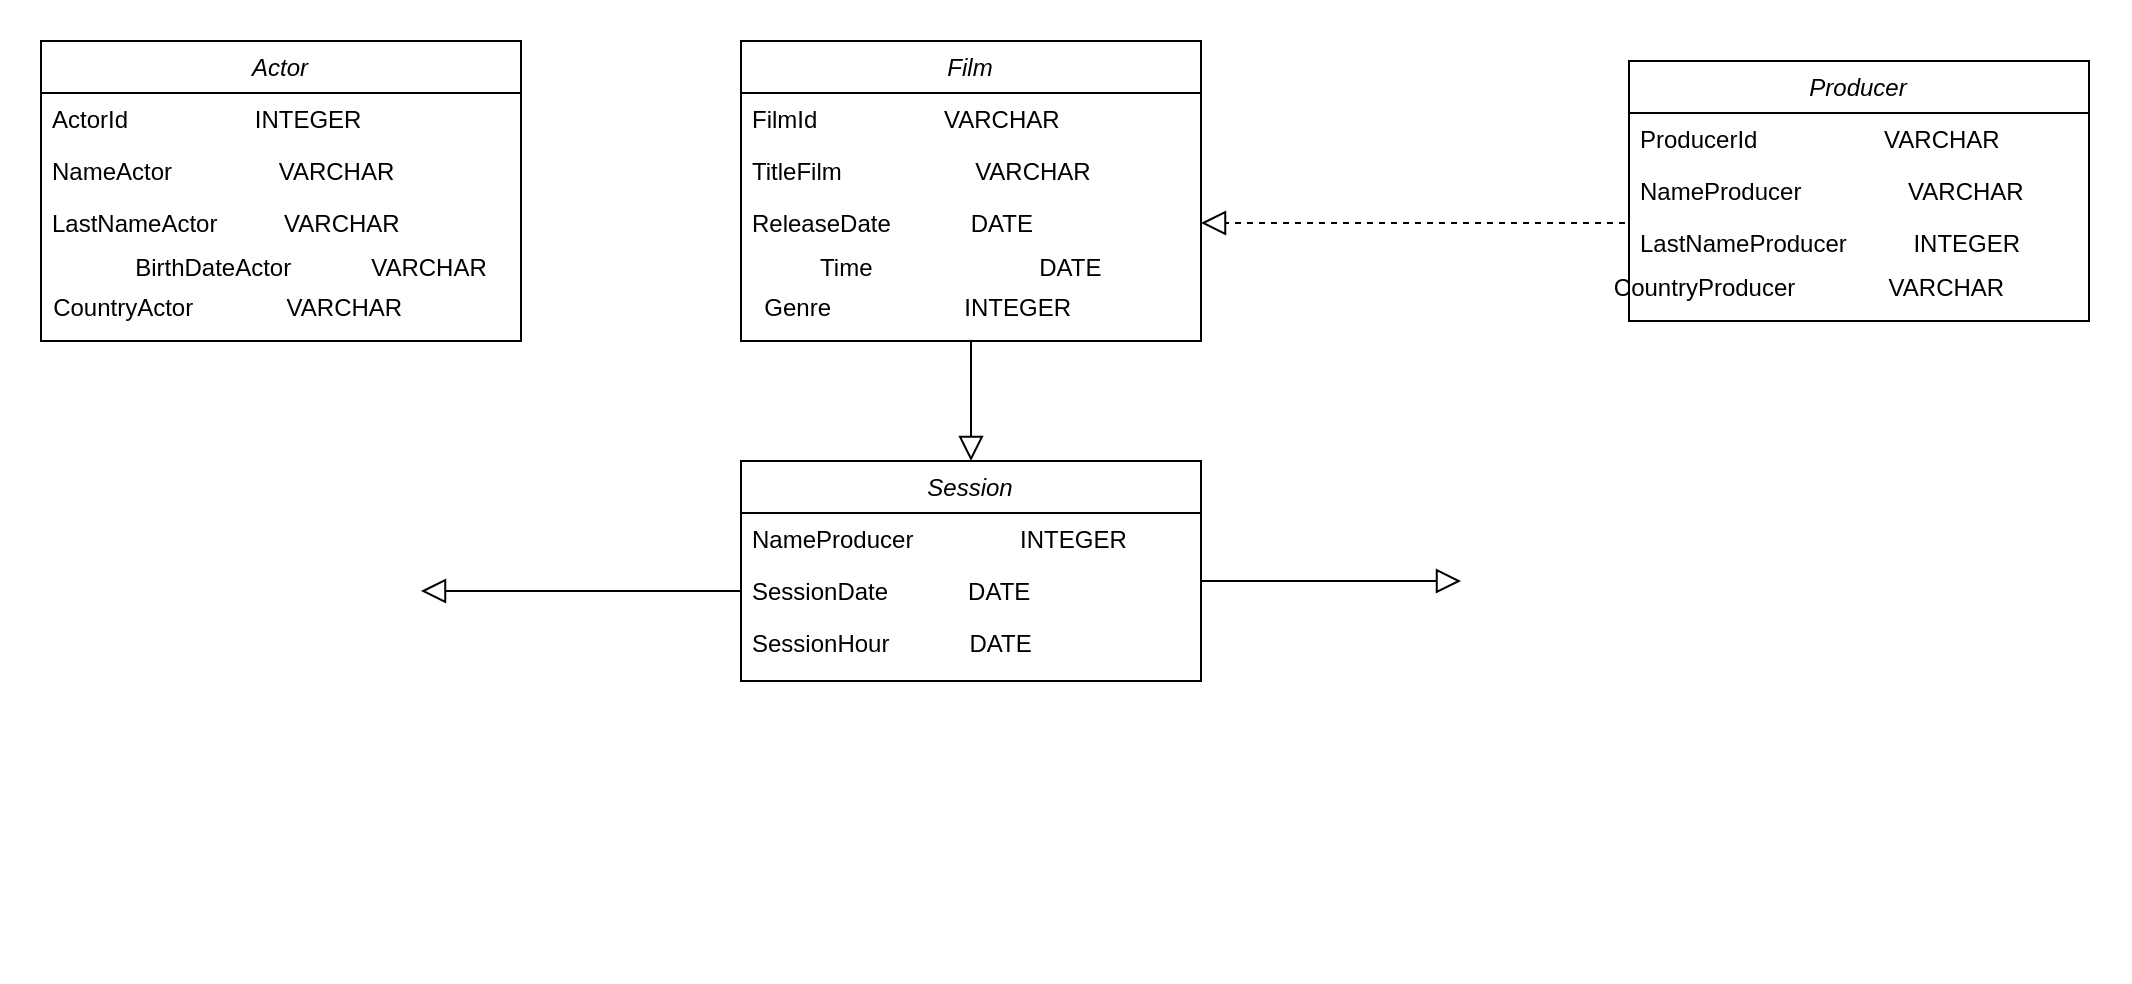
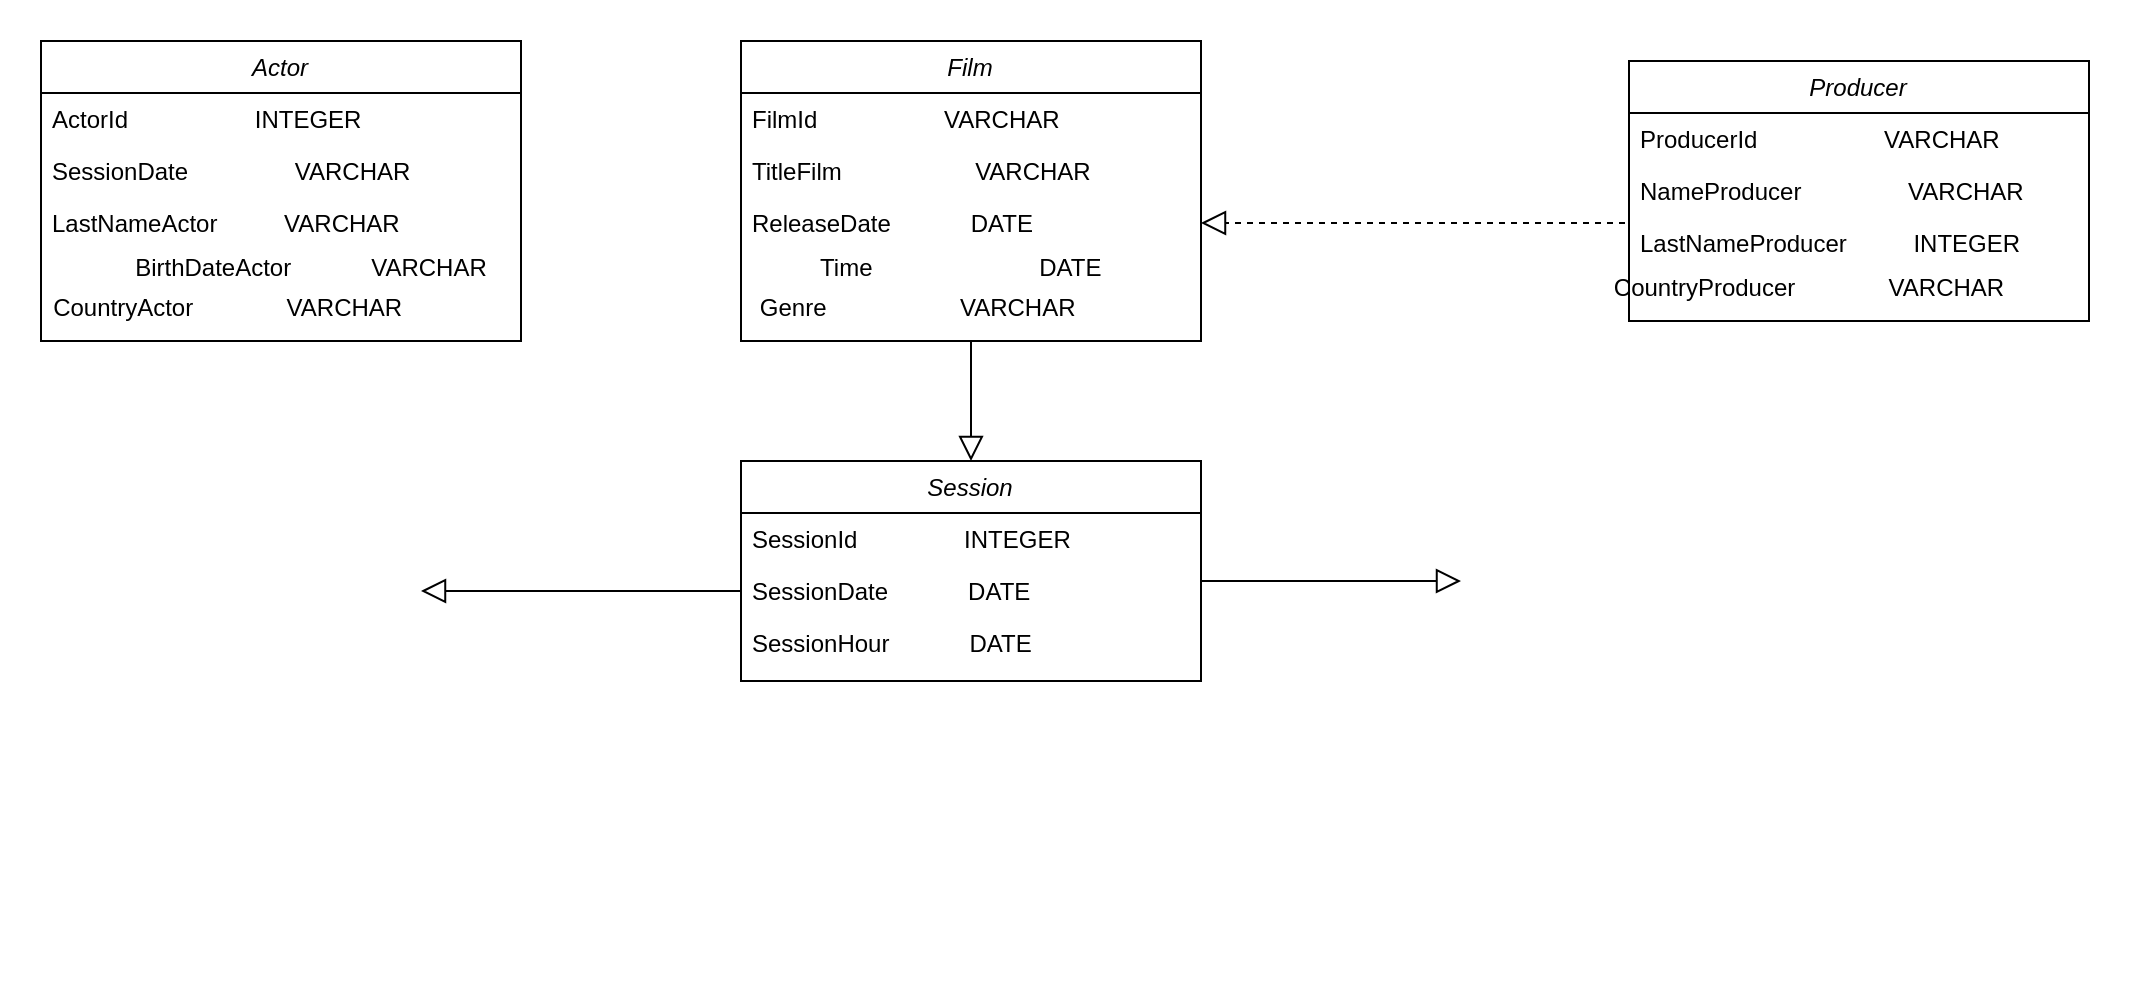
  <mxCell id="0" />
  <mxCell id="1" parent="0" />
  <mxCell id="2" value="Actor" style="swimlane;fontStyle=2;align=center;verticalAlign=top;childLayout=stackLayout;horizontal=1;startSize=26;horizontalStack=0;resizeParent=1;resizeLast=0;collapsible=1;marginBottom=0;rounded=0;shadow=0;strokeWidth=1;" parent="1" vertex="1"><mxGeometry x="20" y="20" width="240" height="150" as="geometry"><mxRectangle x="230" y="140" width="160" height="26" as="alternateBounds" /></mxGeometry></mxCell>
  <mxCell id="3" value="ActorId                   INTEGER" style="text;align=left;verticalAlign=top;spacingLeft=4;spacingRight=4;overflow=hidden;rotatable=0;points=[[0,0.5],[1,0.5]];portConstraint=eastwest;" parent="2" vertex="1"><mxGeometry y="26" width="240" height="26" as="geometry" /></mxCell>
- <mxCell id="4" value="NameActor                VARCHAR        " style="text;align=left;verticalAlign=top;spacingLeft=4;spacingRight=4;overflow=hidden;rotatable=0;points=[[0,0.5],[1,0.5]];portConstraint=eastwest;rounded=0;shadow=0;html=0;" parent="2" vertex="1"><mxGeometry y="52" width="240" height="26" as="geometry" /></mxCell>
+ <mxCell id="4" value="SessionDate                VARCHAR        " style="text;align=left;verticalAlign=top;spacingLeft=4;spacingRight=4;overflow=hidden;rotatable=0;points=[[0,0.5],[1,0.5]];portConstraint=eastwest;rounded=0;shadow=0;html=0;" parent="2" vertex="1"><mxGeometry y="52" width="240" height="26" as="geometry" /></mxCell>
  <mxCell id="5" value="LastNameActor          VARCHAR&#10;    " style="text;align=left;verticalAlign=top;spacingLeft=4;spacingRight=4;overflow=hidden;rotatable=0;points=[[0,0.5],[1,0.5]];portConstraint=eastwest;rounded=0;shadow=0;html=0;" parent="2" vertex="1"><mxGeometry y="78" width="240" height="26" as="geometry" /></mxCell>
  <mxCell id="6" value="&amp;nbsp; &amp;nbsp; &amp;nbsp; &amp;nbsp; &amp;nbsp; &amp;nbsp; &amp;nbsp; BirthDateActor&amp;nbsp; &amp;nbsp; &amp;nbsp; &amp;nbsp; &amp;nbsp; &amp;nbsp; VARCHAR&lt;span style=&quot;white-space: pre&quot;&gt; &lt;/span&gt;&lt;span style=&quot;white-space: pre&quot;&gt; &lt;/span&gt;&lt;span style=&quot;white-space: pre&quot;&gt; &lt;/span&gt;&lt;span style=&quot;white-space: pre&quot;&gt; &lt;/span&gt;&lt;span style=&quot;white-space: pre&quot;&gt; &lt;/span&gt;" style="text;html=1;align=center;verticalAlign=middle;resizable=0;points=[];autosize=1;strokeColor=none;fillColor=none;" vertex="1" parent="2"><mxGeometry y="104" width="240" height="20" as="geometry" /></mxCell>
  <mxCell id="7" value="CountryActor&amp;nbsp; &amp;nbsp; &amp;nbsp; &amp;nbsp; &amp;nbsp; &amp;nbsp; &amp;nbsp; VARCHAR&amp;nbsp; &amp;nbsp; &amp;nbsp; &amp;nbsp; &amp;nbsp; &amp;nbsp; &amp;nbsp; &amp;nbsp;&amp;nbsp;" style="text;html=1;align=center;verticalAlign=middle;resizable=0;points=[];autosize=1;strokeColor=none;fillColor=none;" vertex="1" parent="2"><mxGeometry y="124" width="240" height="20" as="geometry" /></mxCell>
  <mxCell id="8" value="Film" style="swimlane;fontStyle=2;align=center;verticalAlign=top;childLayout=stackLayout;horizontal=1;startSize=26;horizontalStack=0;resizeParent=1;resizeLast=0;collapsible=1;marginBottom=0;rounded=0;shadow=0;strokeWidth=1;" vertex="1" parent="1"><mxGeometry x="370" y="20" width="230" height="150" as="geometry"><mxRectangle x="230" y="140" width="160" height="26" as="alternateBounds" /></mxGeometry></mxCell>
  <mxCell id="9" value="FilmId                   VARCHAR" style="text;align=left;verticalAlign=top;spacingLeft=4;spacingRight=4;overflow=hidden;rotatable=0;points=[[0,0.5],[1,0.5]];portConstraint=eastwest;" vertex="1" parent="8"><mxGeometry y="26" width="230" height="26" as="geometry" /></mxCell>
  <mxCell id="10" value="TitleFilm                    VARCHAR        " style="text;align=left;verticalAlign=top;spacingLeft=4;spacingRight=4;overflow=hidden;rotatable=0;points=[[0,0.5],[1,0.5]];portConstraint=eastwest;rounded=0;shadow=0;html=0;" vertex="1" parent="8"><mxGeometry y="52" width="230" height="26" as="geometry" /></mxCell>
  <mxCell id="11" value="ReleaseDate            DATE&#10;    " style="text;align=left;verticalAlign=top;spacingLeft=4;spacingRight=4;overflow=hidden;rotatable=0;points=[[0,0.5],[1,0.5]];portConstraint=eastwest;rounded=0;shadow=0;html=0;" vertex="1" parent="8"><mxGeometry y="78" width="230" height="26" as="geometry" /></mxCell>
  <mxCell id="12" value="&lt;span style=&quot;white-space: pre&quot;&gt; &lt;/span&gt;&lt;span style=&quot;white-space: pre&quot;&gt; &lt;/span&gt;Time&amp;nbsp; &amp;nbsp; &amp;nbsp; &amp;nbsp; &amp;nbsp; &amp;nbsp; &amp;nbsp; &amp;nbsp; &amp;nbsp; &amp;nbsp; &amp;nbsp; &amp;nbsp; &amp;nbsp;DATE&lt;span style=&quot;white-space: pre&quot;&gt; &lt;/span&gt;&lt;span style=&quot;white-space: pre&quot;&gt; &lt;/span&gt;&lt;span style=&quot;white-space: pre&quot;&gt; &lt;/span&gt;&lt;span style=&quot;white-space: pre&quot;&gt; &lt;/span&gt;&lt;span style=&quot;white-space: pre&quot;&gt; &lt;/span&gt;" style="text;html=1;align=center;verticalAlign=middle;resizable=0;points=[];autosize=1;strokeColor=none;fillColor=none;" vertex="1" parent="8"><mxGeometry y="104" width="230" height="20" as="geometry" /></mxCell>
- <mxCell id="13" value="Genre&amp;nbsp; &amp;nbsp; &amp;nbsp; &amp;nbsp; &amp;nbsp; &amp;nbsp; &amp;nbsp; &amp;nbsp; &amp;nbsp; &amp;nbsp; INTEGER&amp;nbsp; &amp;nbsp; &amp;nbsp; &amp;nbsp; &amp;nbsp; &amp;nbsp; &amp;nbsp; &amp;nbsp;&amp;nbsp;" style="text;html=1;align=center;verticalAlign=middle;resizable=0;points=[];autosize=1;strokeColor=none;fillColor=none;" vertex="1" parent="8"><mxGeometry y="124" width="230" height="20" as="geometry" /></mxCell>
+ <mxCell id="13" value="Genre&amp;nbsp; &amp;nbsp; &amp;nbsp; &amp;nbsp; &amp;nbsp; &amp;nbsp; &amp;nbsp; &amp;nbsp; &amp;nbsp; &amp;nbsp; VARCHAR&amp;nbsp; &amp;nbsp; &amp;nbsp; &amp;nbsp; &amp;nbsp; &amp;nbsp; &amp;nbsp; &amp;nbsp;&amp;nbsp;" style="text;html=1;align=center;verticalAlign=middle;resizable=0;points=[];autosize=1;strokeColor=none;fillColor=none;" vertex="1" parent="8"><mxGeometry y="124" width="230" height="20" as="geometry" /></mxCell>
  <mxCell id="14" value="Producer" style="swimlane;fontStyle=2;align=center;verticalAlign=top;childLayout=stackLayout;horizontal=1;startSize=26;horizontalStack=0;resizeParent=1;resizeLast=0;collapsible=1;marginBottom=0;rounded=0;shadow=0;strokeWidth=1;" vertex="1" parent="1"><mxGeometry x="814" y="30" width="230" height="130" as="geometry"><mxRectangle x="230" y="140" width="160" height="26" as="alternateBounds" /></mxGeometry></mxCell>
  <mxCell id="15" value="ProducerId                   VARCHAR" style="text;align=left;verticalAlign=top;spacingLeft=4;spacingRight=4;overflow=hidden;rotatable=0;points=[[0,0.5],[1,0.5]];portConstraint=eastwest;" vertex="1" parent="14"><mxGeometry y="26" width="230" height="26" as="geometry" /></mxCell>
  <mxCell id="16" value="NameProducer                VARCHAR        " style="text;align=left;verticalAlign=top;spacingLeft=4;spacingRight=4;overflow=hidden;rotatable=0;points=[[0,0.5],[1,0.5]];portConstraint=eastwest;rounded=0;shadow=0;html=0;" vertex="1" parent="14"><mxGeometry y="52" width="230" height="26" as="geometry" /></mxCell>
  <mxCell id="17" value="LastNameProducer          INTEGER&#10;    " style="text;align=left;verticalAlign=top;spacingLeft=4;spacingRight=4;overflow=hidden;rotatable=0;points=[[0,0.5],[1,0.5]];portConstraint=eastwest;rounded=0;shadow=0;html=0;" vertex="1" parent="14"><mxGeometry y="78" width="230" height="26" as="geometry" /></mxCell>
  <mxCell id="18" value="&lt;span style=&quot;white-space: pre&quot;&gt; &lt;/span&gt;CountryProducer&amp;nbsp; &amp;nbsp; &amp;nbsp; &amp;nbsp; &amp;nbsp; &amp;nbsp; &amp;nbsp; VARCHAR&amp;nbsp; &amp;nbsp; &amp;nbsp; &amp;nbsp; &amp;nbsp; &amp;nbsp; &amp;nbsp; &amp;nbsp;&amp;nbsp;" style="text;html=1;align=center;verticalAlign=middle;resizable=0;points=[];autosize=1;strokeColor=none;fillColor=none;" vertex="1" parent="14"><mxGeometry y="104" width="230" height="20" as="geometry" /></mxCell>
  <mxCell id="19" value="" style="endArrow=block;endSize=10;endFill=0;shadow=0;strokeWidth=1;rounded=0;edgeStyle=elbowEdgeStyle;elbow=vertical;exitX=0;exitY=0.5;exitDx=0;exitDy=0;entryX=1;entryY=0.5;entryDx=0;entryDy=0;dashed=1;" edge="1" parent="1" source="16" target="11"><mxGeometry width="160" relative="1" as="geometry"><mxPoint x="790" y="90" as="sourcePoint" /><mxPoint x="620" y="95" as="targetPoint" /><Array as="points"><mxPoint x="710" y="111" /><mxPoint x="680" y="94.5" /></Array></mxGeometry></mxCell>
  <mxCell id="20" value="" style="endArrow=block;endSize=10;endFill=0;shadow=0;strokeWidth=1;rounded=0;edgeStyle=elbowEdgeStyle;elbow=vertical;exitX=0.5;exitY=1;exitDx=0;exitDy=0;" edge="1" parent="1" source="8"><mxGeometry width="160" relative="1" as="geometry"><mxPoint x="450" y="260" as="sourcePoint" /><mxPoint x="485" y="230" as="targetPoint" /><Array as="points"><mxPoint x="480" y="190" /><mxPoint x="490" y="260" /></Array></mxGeometry></mxCell>
  <mxCell id="21" value="" style="edgeStyle=orthogonalEdgeStyle;rounded=0;orthogonalLoop=1;jettySize=auto;html=1;exitX=0.5;exitY=0;exitDx=0;exitDy=0;entryX=0.5;entryY=0;entryDx=0;entryDy=0;" edge="1" parent="1" source="22" target="22"><mxGeometry relative="1" as="geometry" /></mxCell>
  <mxCell id="22" value="Session" style="swimlane;fontStyle=2;align=center;verticalAlign=top;childLayout=stackLayout;horizontal=1;startSize=26;horizontalStack=0;resizeParent=1;resizeLast=0;collapsible=1;marginBottom=0;rounded=0;shadow=0;strokeWidth=1;" vertex="1" parent="1"><mxGeometry x="370" y="230" width="230" height="110" as="geometry"><mxRectangle x="230" y="140" width="160" height="26" as="alternateBounds" /></mxGeometry></mxCell>
- <mxCell id="23" value="NameProducer                INTEGER" style="text;align=left;verticalAlign=top;spacingLeft=4;spacingRight=4;overflow=hidden;rotatable=0;points=[[0,0.5],[1,0.5]];portConstraint=eastwest;" vertex="1" parent="22"><mxGeometry y="26" width="230" height="26" as="geometry" /></mxCell>
+ <mxCell id="23" value="SessionId                INTEGER" style="text;align=left;verticalAlign=top;spacingLeft=4;spacingRight=4;overflow=hidden;rotatable=0;points=[[0,0.5],[1,0.5]];portConstraint=eastwest;" vertex="1" parent="22"><mxGeometry y="26" width="230" height="26" as="geometry" /></mxCell>
  <mxCell id="24" value="SessionDate            DATE        " style="text;align=left;verticalAlign=top;spacingLeft=4;spacingRight=4;overflow=hidden;rotatable=0;points=[[0,0.5],[1,0.5]];portConstraint=eastwest;rounded=0;shadow=0;html=0;" vertex="1" parent="22"><mxGeometry y="52" width="230" height="26" as="geometry" /></mxCell>
  <mxCell id="25" value="SessionHour            DATE" style="text;align=left;verticalAlign=top;spacingLeft=4;spacingRight=4;overflow=hidden;rotatable=0;points=[[0,0.5],[1,0.5]];portConstraint=eastwest;rounded=0;shadow=0;html=0;" vertex="1" parent="22"><mxGeometry y="78" width="230" height="26" as="geometry" /></mxCell>
  <mxCell id="26" value="" style="endArrow=block;endSize=10;endFill=0;shadow=0;strokeWidth=1;rounded=0;edgeStyle=elbowEdgeStyle;elbow=vertical;" edge="1" parent="1"><mxGeometry width="160" relative="1" as="geometry"><mxPoint x="600" y="295" as="sourcePoint" /><mxPoint x="730" y="290" as="targetPoint" /><Array as="points"><mxPoint x="620" y="290" /><mxPoint x="650" y="300" /><mxPoint x="480" y="400" /><mxPoint x="490" y="470" /></Array></mxGeometry></mxCell>
  <mxCell id="27" value="" style="endArrow=block;endSize=10;endFill=0;shadow=0;strokeWidth=1;rounded=0;edgeStyle=elbowEdgeStyle;elbow=vertical;exitX=0;exitY=0.5;exitDx=0;exitDy=0;" edge="1" parent="1" source="24"><mxGeometry width="160" relative="1" as="geometry"><mxPoint x="354" y="290" as="sourcePoint" /><mxPoint x="210" y="295" as="targetPoint" /><Array as="points"><mxPoint x="290" y="295" /><mxPoint x="250" y="306" /><mxPoint x="220" y="289.5" /></Array></mxGeometry></mxCell>
